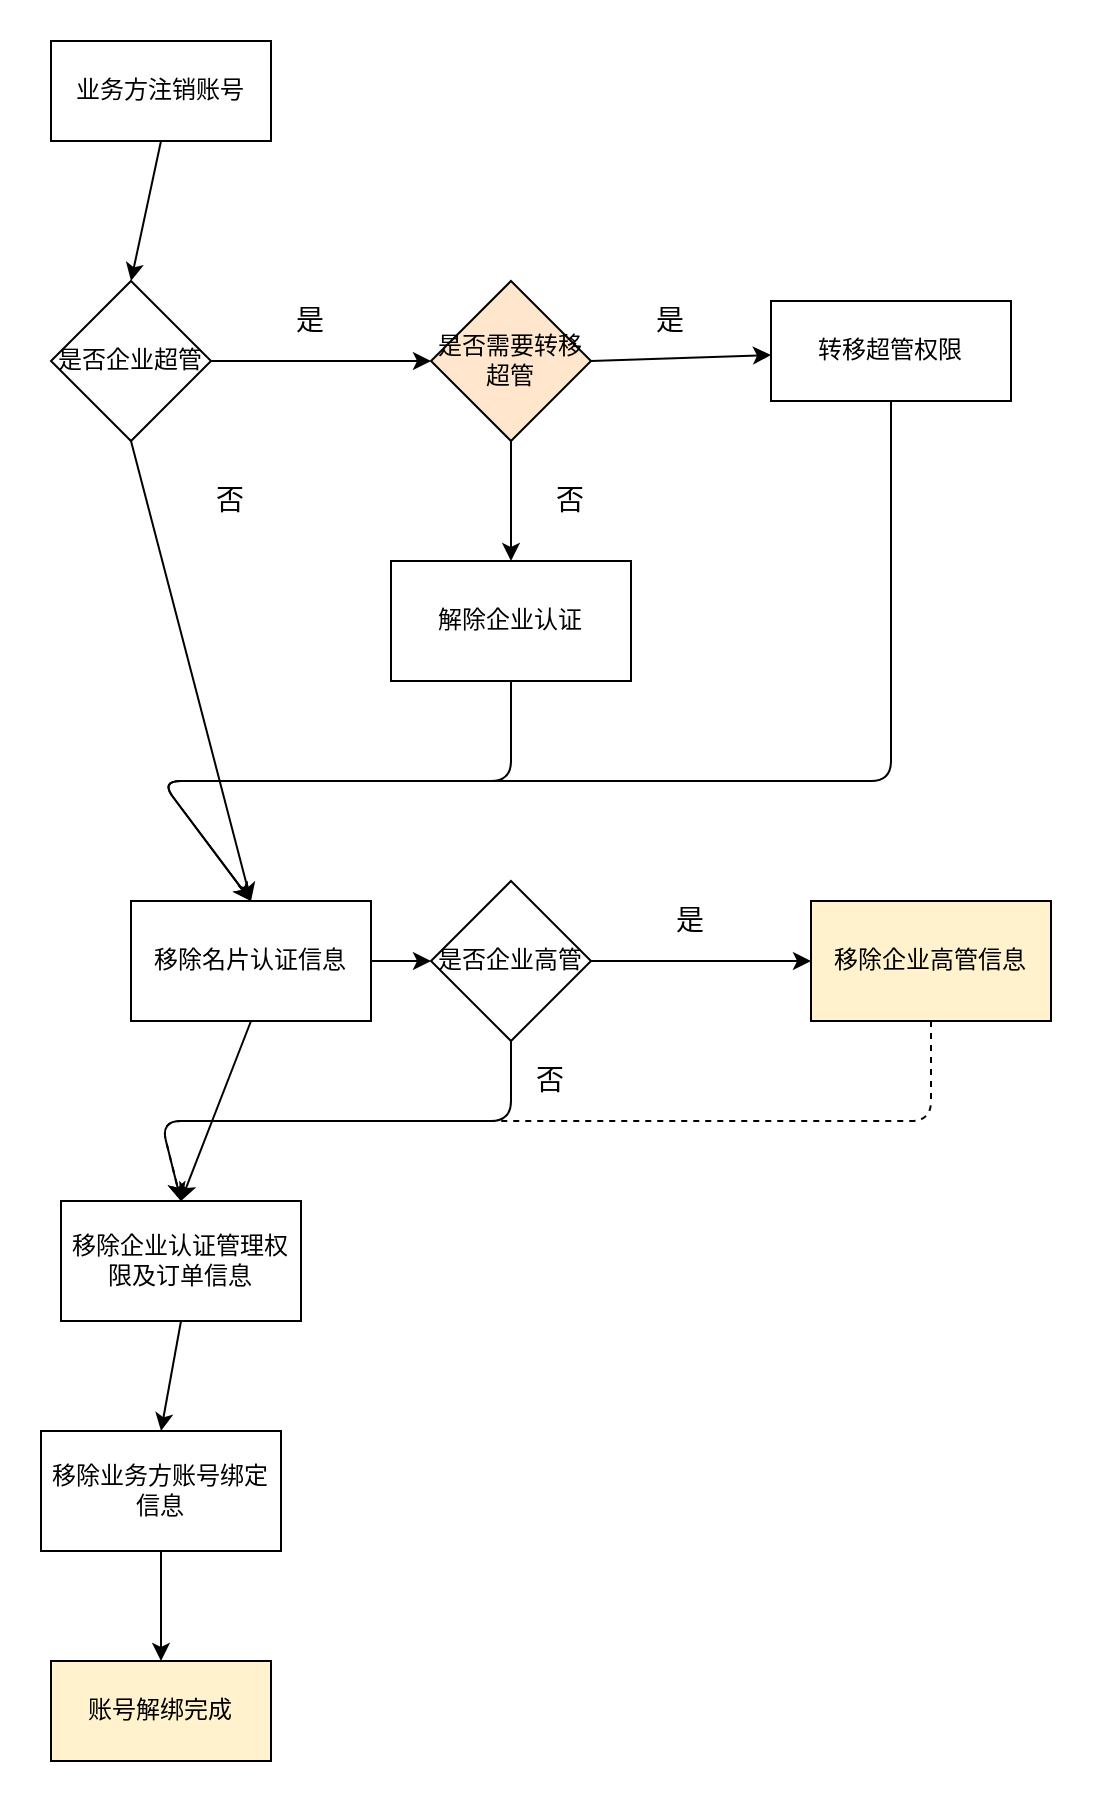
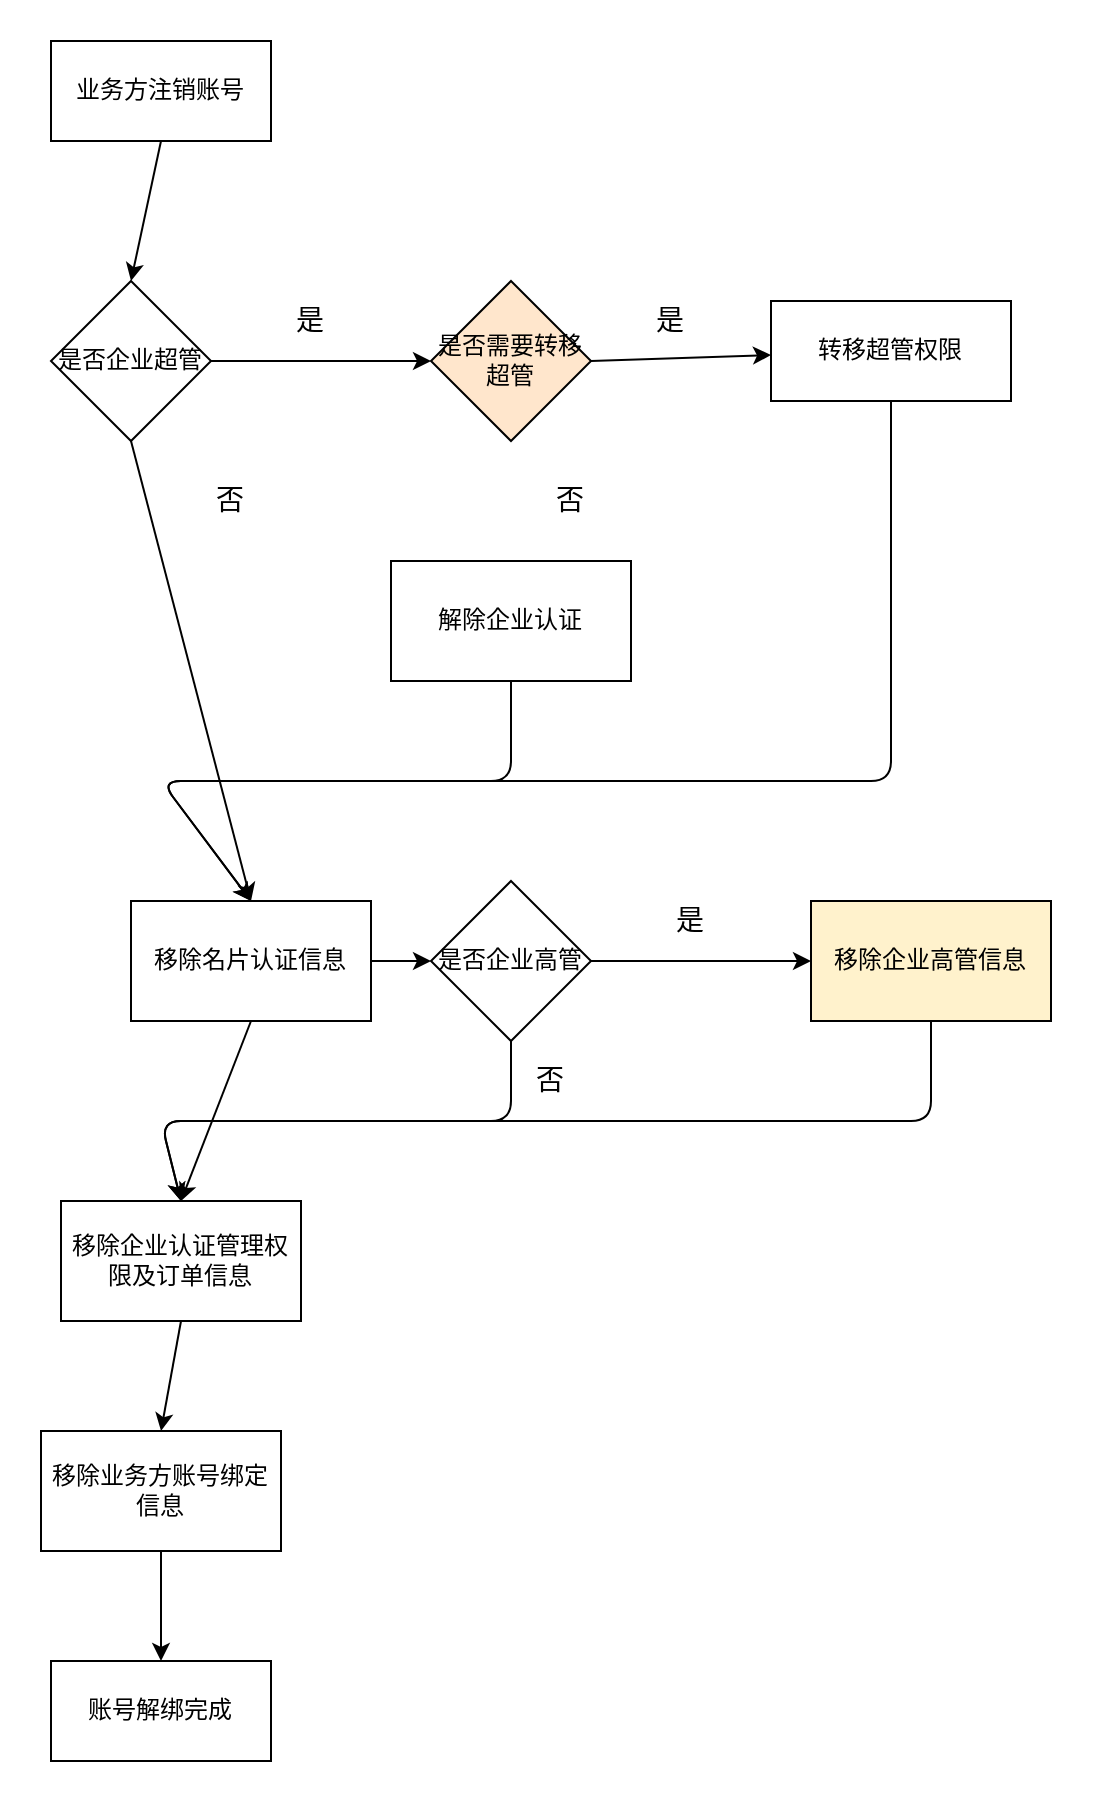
  <mxCell id="0" />
  <mxCell id="1" parent="0" />
  <mxCell id="2" style="edgeStyle=none;html=1;exitX=0.5;exitY=1;exitDx=0;exitDy=0;entryX=0.5;entryY=0;entryDx=0;entryDy=0;" parent="1" source="3" target="6" edge="1"><mxGeometry relative="1" as="geometry" /></mxCell>
  <mxCell id="3" value="业务方注销账号" style="whiteSpace=wrap;html=1;" parent="1" vertex="1"><mxGeometry x="25" y="20" width="110" height="50" as="geometry" /></mxCell>
  <mxCell id="4" style="edgeStyle=none;html=1;exitX=0.5;exitY=1;exitDx=0;exitDy=0;entryX=0.5;entryY=0;entryDx=0;entryDy=0;" parent="1" source="6" target="13" edge="1"><mxGeometry relative="1" as="geometry" /></mxCell>
  <mxCell id="5" style="edgeStyle=none;html=1;exitX=1;exitY=0.5;exitDx=0;exitDy=0;entryX=0;entryY=0.5;entryDx=0;entryDy=0;" parent="1" source="6" target="20" edge="1"><mxGeometry relative="1" as="geometry" /></mxCell>
  <mxCell id="6" value="是否企业超管" style="rhombus;whiteSpace=wrap;html=1;" parent="1" vertex="1"><mxGeometry x="25" y="140" width="80" height="80" as="geometry" /></mxCell>
  <mxCell id="7" style="edgeStyle=none;html=1;entryX=0.5;entryY=0;entryDx=0;entryDy=0;" parent="1" source="8" target="13" edge="1"><mxGeometry relative="1" as="geometry"><Array as="points"><mxPoint x="445" y="390" /><mxPoint x="80" y="390" /></Array></mxGeometry></mxCell>
  <mxCell id="8" value="转移超管权限" style="whiteSpace=wrap;html=1;" parent="1" vertex="1"><mxGeometry x="385" y="150" width="120" height="50" as="geometry" /></mxCell>
  <mxCell id="9" value="是" style="text;html=1;strokeColor=none;fillColor=none;align=center;verticalAlign=middle;whiteSpace=wrap;fontSize=14;" parent="1" vertex="1"><mxGeometry x="135" y="150" width="40" height="20" as="geometry" /></mxCell>
  <mxCell id="10" value="否" style="text;html=1;strokeColor=none;fillColor=none;align=center;verticalAlign=middle;whiteSpace=wrap;fontSize=14;" parent="1" vertex="1"><mxGeometry x="95" y="240" width="40" height="20" as="geometry" /></mxCell>
  <mxCell id="11" style="edgeStyle=none;html=1;exitX=0.5;exitY=1;exitDx=0;exitDy=0;entryX=0.5;entryY=0;entryDx=0;entryDy=0;" parent="1" source="13" target="15" edge="1"><mxGeometry relative="1" as="geometry" /></mxCell>
  <mxCell id="12" style="edgeStyle=none;html=1;exitX=1;exitY=0.5;exitDx=0;exitDy=0;entryX=0;entryY=0.5;entryDx=0;entryDy=0;" parent="1" source="13" target="28" edge="1"><mxGeometry relative="1" as="geometry"><mxPoint x="195" y="480" as="targetPoint" /></mxGeometry></mxCell>
  <mxCell id="13" value="移除名片认证信息" style="whiteSpace=wrap;html=1;" parent="1" vertex="1"><mxGeometry x="65" y="450" width="120" height="60" as="geometry" /></mxCell>
  <mxCell id="14" style="edgeStyle=none;html=1;exitX=0.5;exitY=1;exitDx=0;exitDy=0;entryX=0.5;entryY=0;entryDx=0;entryDy=0;" parent="1" source="15" target="17" edge="1"><mxGeometry relative="1" as="geometry" /></mxCell>
  <mxCell id="15" value="移除企业认证管理权限及订单信息" style="whiteSpace=wrap;html=1;" parent="1" vertex="1"><mxGeometry x="30" y="600" width="120" height="60" as="geometry" /></mxCell>
  <mxCell id="16" style="edgeStyle=none;html=1;exitX=0.5;exitY=1;exitDx=0;exitDy=0;" parent="1" source="17" target="25" edge="1"><mxGeometry relative="1" as="geometry" /></mxCell>
  <mxCell id="17" value="移除业务方账号绑定信息" style="whiteSpace=wrap;html=1;" parent="1" vertex="1"><mxGeometry x="20" y="715" width="120" height="60" as="geometry" /></mxCell>
  <mxCell id="18" style="edgeStyle=none;html=1;exitX=1;exitY=0.5;exitDx=0;exitDy=0;" parent="1" source="20" target="8" edge="1"><mxGeometry relative="1" as="geometry" /></mxCell>
- <mxCell id="19" style="edgeStyle=none;html=1;exitX=0.5;exitY=1;exitDx=0;exitDy=0;entryX=0.5;entryY=0;entryDx=0;entryDy=0;" parent="1" source="20" target="24" edge="1"><mxGeometry relative="1" as="geometry" /></mxCell>
  <mxCell id="20" value="是否需要转移超管" style="rhombus;whiteSpace=wrap;html=1;fillColor=#ffe6cc;" parent="1" vertex="1"><mxGeometry x="215" y="140" width="80" height="80" as="geometry" /></mxCell>
  <mxCell id="21" value="是" style="text;html=1;strokeColor=none;fillColor=none;align=center;verticalAlign=middle;whiteSpace=wrap;fontSize=14;" parent="1" vertex="1"><mxGeometry x="315" y="150" width="40" height="20" as="geometry" /></mxCell>
  <mxCell id="22" value="否" style="text;html=1;strokeColor=none;fillColor=none;align=center;verticalAlign=middle;whiteSpace=wrap;fontSize=14;" parent="1" vertex="1"><mxGeometry x="265" y="240" width="40" height="20" as="geometry" /></mxCell>
  <mxCell id="23" style="edgeStyle=none;html=1;entryX=0.5;entryY=0;entryDx=0;entryDy=0;" parent="1" source="24" target="13" edge="1"><mxGeometry relative="1" as="geometry"><Array as="points"><mxPoint x="255" y="390" /><mxPoint x="80" y="390" /></Array></mxGeometry></mxCell>
  <mxCell id="24" value="解除企业认证" style="whiteSpace=wrap;html=1;" parent="1" vertex="1"><mxGeometry x="195" y="280" width="120" height="60" as="geometry" /></mxCell>
- <mxCell id="25" value="账号解绑完成" style="whiteSpace=wrap;html=1;fillColor=#fff2cc;" parent="1" vertex="1"><mxGeometry x="25" y="830" width="110" height="50" as="geometry" /></mxCell>
+ <mxCell id="25" value="账号解绑完成" style="whiteSpace=wrap;html=1;" parent="1" vertex="1"><mxGeometry x="25" y="830" width="110" height="50" as="geometry" /></mxCell>
  <mxCell id="26" style="edgeStyle=none;html=1;entryX=0.5;entryY=0;entryDx=0;entryDy=0;" parent="1" source="28" target="15" edge="1"><mxGeometry relative="1" as="geometry"><Array as="points"><mxPoint x="255" y="560" /><mxPoint x="80" y="560" /></Array></mxGeometry></mxCell>
  <mxCell id="27" style="edgeStyle=none;html=1;exitX=1;exitY=0.5;exitDx=0;exitDy=0;entryX=0;entryY=0.5;entryDx=0;entryDy=0;" parent="1" source="28" target="32" edge="1"><mxGeometry relative="1" as="geometry" /></mxCell>
  <mxCell id="28" value="是否企业高管" style="rhombus;whiteSpace=wrap;html=1;" parent="1" vertex="1"><mxGeometry x="215" y="440" width="80" height="80" as="geometry" /></mxCell>
  <mxCell id="29" value="否" style="text;html=1;strokeColor=none;fillColor=none;align=center;verticalAlign=middle;whiteSpace=wrap;fontSize=14;" parent="1" vertex="1"><mxGeometry x="255" y="530" width="40" height="20" as="geometry" /></mxCell>
  <mxCell id="30" value="是" style="text;html=1;strokeColor=none;fillColor=none;align=center;verticalAlign=middle;whiteSpace=wrap;fontSize=14;" parent="1" vertex="1"><mxGeometry x="325" y="450" width="40" height="20" as="geometry" /></mxCell>
- <mxCell id="31" style="edgeStyle=none;html=1;entryX=0.5;entryY=0;entryDx=0;entryDy=0;dashed=1;" parent="1" source="32" target="15" edge="1"><mxGeometry relative="1" as="geometry"><Array as="points"><mxPoint x="465" y="560" /><mxPoint x="80" y="560" /></Array></mxGeometry></mxCell>
+ <mxCell id="31" style="edgeStyle=none;html=1;entryX=0.5;entryY=0;entryDx=0;entryDy=0;" parent="1" source="32" target="15" edge="1"><mxGeometry relative="1" as="geometry"><Array as="points"><mxPoint x="465" y="560" /><mxPoint x="80" y="560" /></Array></mxGeometry></mxCell>
  <mxCell id="32" value="移除企业高管信息" style="whiteSpace=wrap;html=1;fillColor=#fff2cc;" parent="1" vertex="1"><mxGeometry x="405" y="450" width="120" height="60" as="geometry" /></mxCell>
